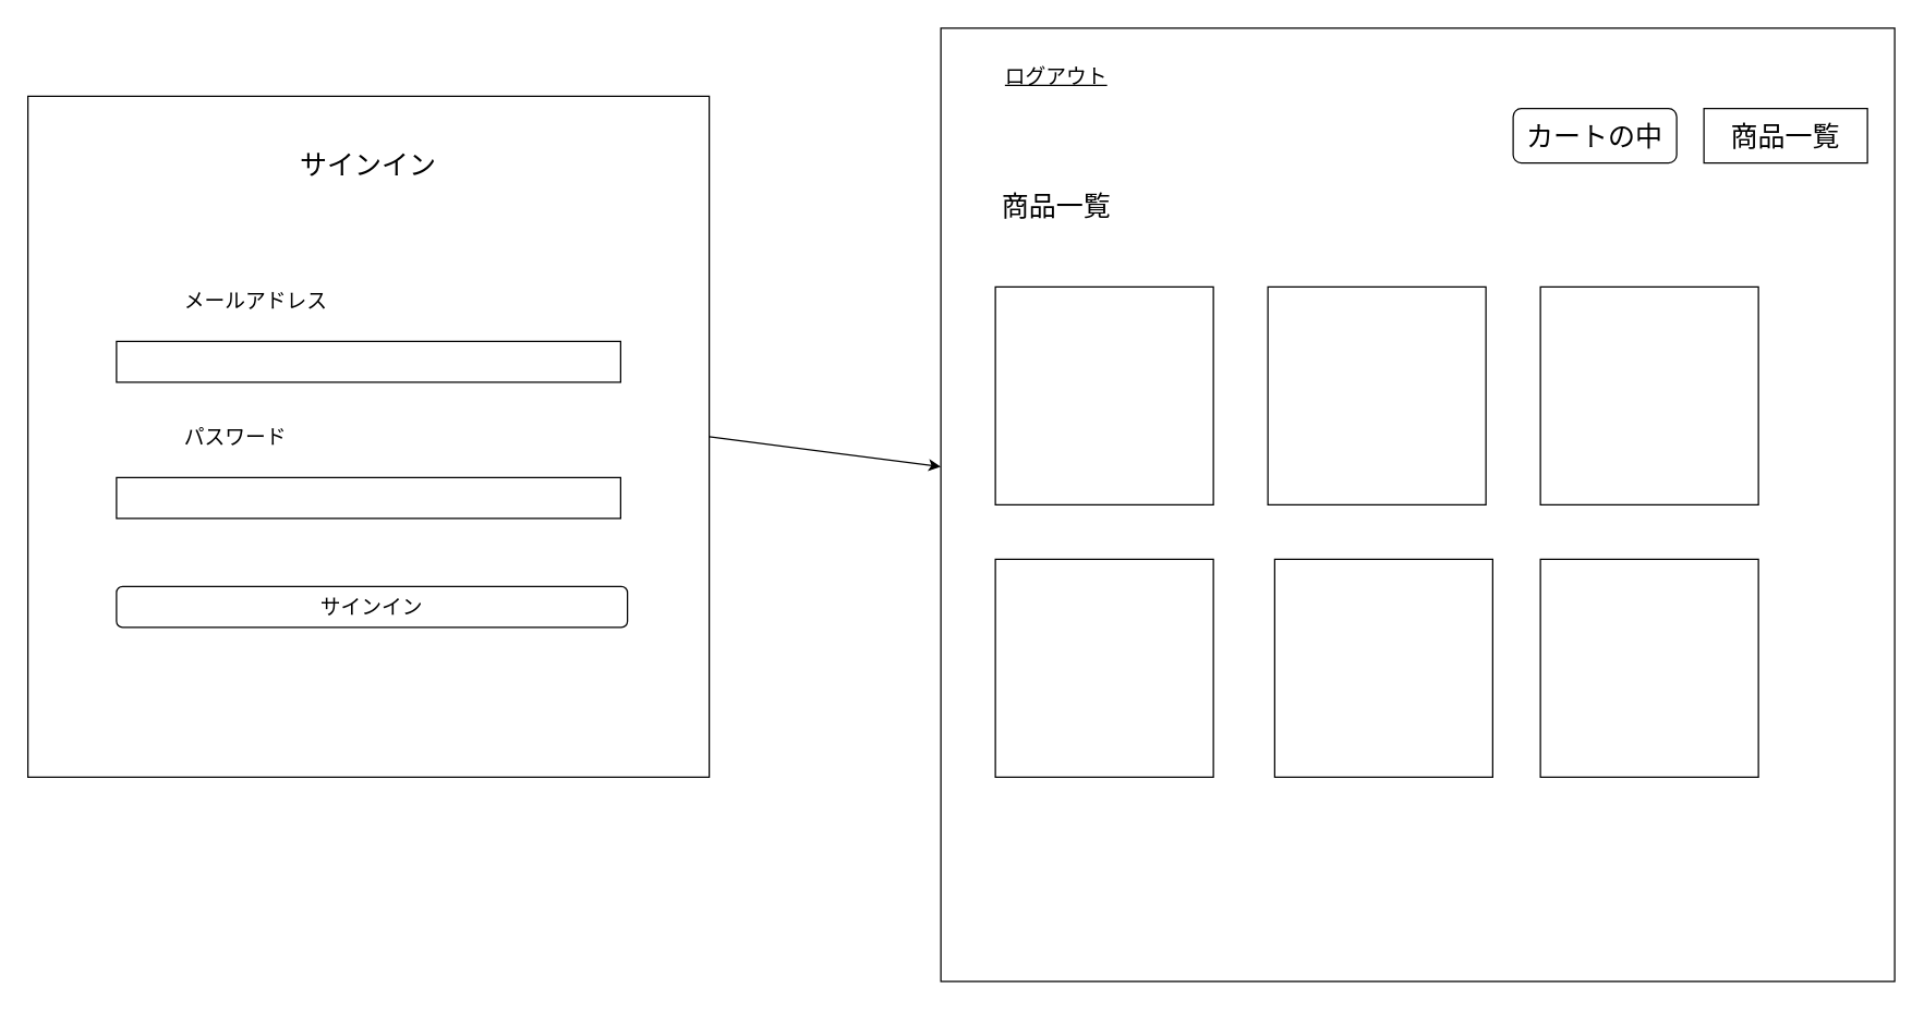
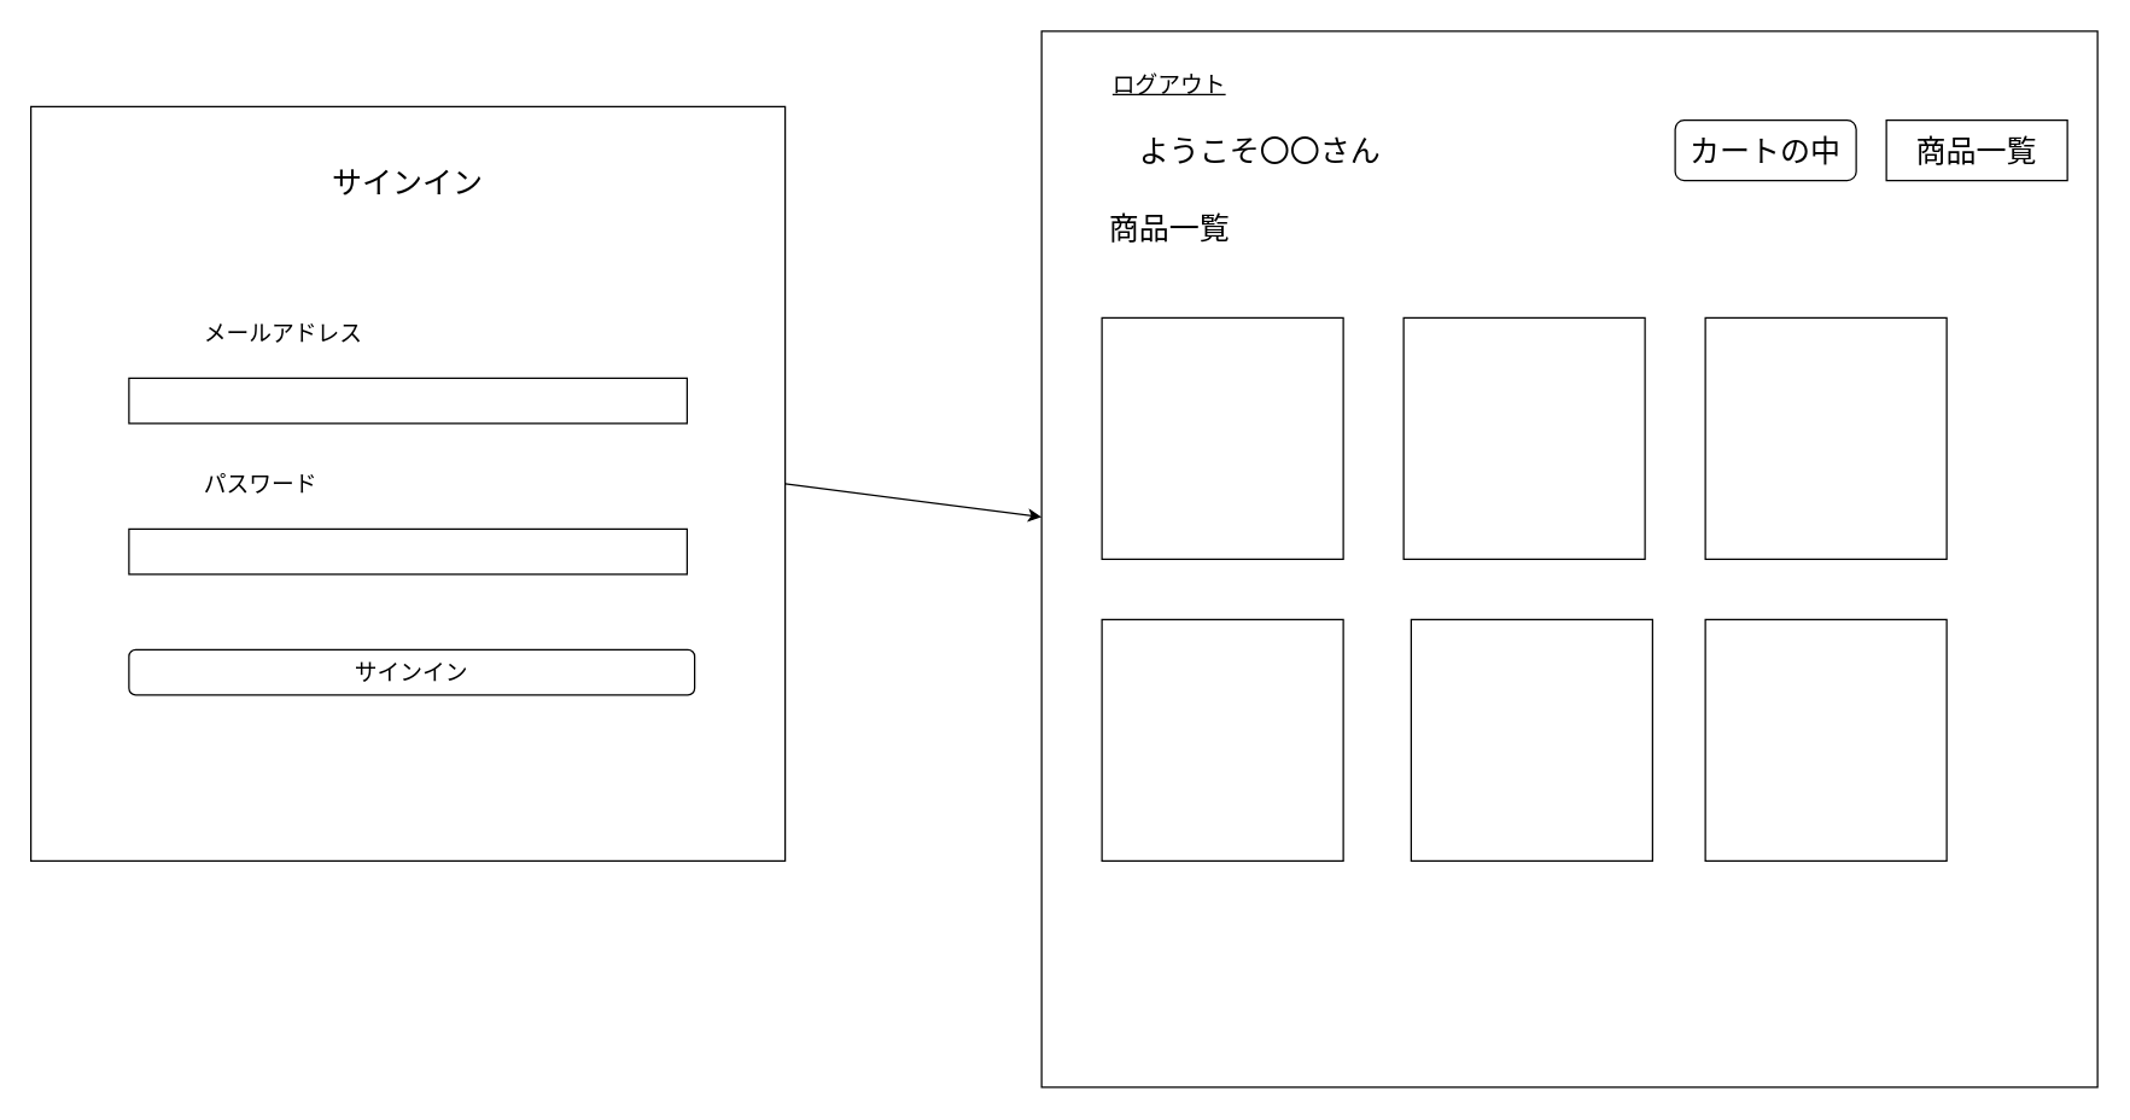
  <mxCell id="0" />
  <mxCell id="1" parent="0" />
  <mxCell id="2" value="" style="whiteSpace=wrap;html=1;aspect=fixed;" vertex="1" parent="1"><mxGeometry x="20" y="70" width="500" height="500" as="geometry" /></mxCell>
  <mxCell id="3" value="サインイン" style="text;html=1;strokeColor=none;fillColor=none;align=center;verticalAlign=middle;whiteSpace=wrap;rounded=0;fontSize=20;" vertex="1" parent="1"><mxGeometry x="180" y="110" width="180" height="20" as="geometry" /></mxCell>
  <mxCell id="4" value="" style="rounded=0;whiteSpace=wrap;html=1;fontSize=20;" vertex="1" parent="1"><mxGeometry x="85" y="250" width="370" height="30" as="geometry" /></mxCell>
  <mxCell id="5" value="メールアドレス" style="text;html=1;strokeColor=none;fillColor=none;align=center;verticalAlign=middle;whiteSpace=wrap;rounded=0;fontSize=15;labelPosition=center;verticalLabelPosition=middle;" vertex="1" parent="1"><mxGeometry x="130" y="210" width="115" height="20" as="geometry" /></mxCell>
  <mxCell id="6" value="" style="rounded=0;whiteSpace=wrap;html=1;fontSize=20;" vertex="1" parent="1"><mxGeometry x="85" y="350" width="370" height="30" as="geometry" /></mxCell>
  <mxCell id="7" value="パスワード" style="text;html=1;strokeColor=none;fillColor=none;align=center;verticalAlign=middle;whiteSpace=wrap;rounded=0;fontSize=15;labelPosition=center;verticalLabelPosition=middle;" vertex="1" parent="1"><mxGeometry x="130" y="310" width="85" height="20" as="geometry" /></mxCell>
  <mxCell id="8" value="サインイン" style="rounded=1;whiteSpace=wrap;html=1;fontSize=15;" vertex="1" parent="1"><mxGeometry x="85" y="430" width="375" height="30" as="geometry" /></mxCell>
  <mxCell id="9" value="" style="whiteSpace=wrap;html=1;aspect=fixed;fontSize=15;" vertex="1" parent="1"><mxGeometry x="690" y="20" width="700" height="700" as="geometry" /></mxCell>
  <mxCell id="10" value="商品一覧" style="text;html=1;strokeColor=none;fillColor=none;align=center;verticalAlign=middle;whiteSpace=wrap;rounded=0;fontSize=20;" vertex="1" parent="1"><mxGeometry x="730" y="140" width="90" height="20" as="geometry" /></mxCell>
  <mxCell id="11" value="" style="whiteSpace=wrap;html=1;aspect=fixed;fontSize=20;" vertex="1" parent="1"><mxGeometry x="730" y="210" width="160" height="160" as="geometry" /></mxCell>
  <mxCell id="12" value="" style="whiteSpace=wrap;html=1;aspect=fixed;fontSize=20;" vertex="1" parent="1"><mxGeometry x="930" y="210" width="160" height="160" as="geometry" /></mxCell>
  <mxCell id="13" value="" style="whiteSpace=wrap;html=1;aspect=fixed;fontSize=20;" vertex="1" parent="1"><mxGeometry x="1130" y="210" width="160" height="160" as="geometry" /></mxCell>
  <mxCell id="14" value="" style="whiteSpace=wrap;html=1;aspect=fixed;fontSize=20;" vertex="1" parent="1"><mxGeometry x="730" y="410" width="160" height="160" as="geometry" /></mxCell>
  <mxCell id="15" value="" style="whiteSpace=wrap;html=1;aspect=fixed;fontSize=20;" vertex="1" parent="1"><mxGeometry x="935" y="410" width="160" height="160" as="geometry" /></mxCell>
  <mxCell id="16" value="" style="whiteSpace=wrap;html=1;aspect=fixed;fontSize=20;" vertex="1" parent="1"><mxGeometry x="1130" y="410" width="160" height="160" as="geometry" /></mxCell>
  <mxCell id="17" value="カートの中" style="whiteSpace=wrap;html=1;fontSize=20;rounded=1;" vertex="1" parent="1"><mxGeometry x="1110" y="79" width="120" height="40" as="geometry" /></mxCell>
  <mxCell id="18" value="商品一覧" style="rounded=0;whiteSpace=wrap;html=1;fontSize=20;" vertex="1" parent="1"><mxGeometry x="1250" y="79" width="120" height="40" as="geometry" /></mxCell>
+ <mxCell id="19" value="ようこそ〇〇さん" style="text;html=1;strokeColor=none;fillColor=none;align=center;verticalAlign=middle;whiteSpace=wrap;rounded=0;fontSize=20;" vertex="1" parent="1"><mxGeometry x="720" y="89" width="230" height="20" as="geometry" /></mxCell>
  <mxCell id="20" value="ログアウト" style="text;html=1;strokeColor=none;fillColor=none;align=center;verticalAlign=middle;whiteSpace=wrap;rounded=0;fontSize=15;fontStyle=4" vertex="1" parent="1"><mxGeometry x="715" y="45" width="120" height="20" as="geometry" /></mxCell>
  <mxCell id="21" value="" style="endArrow=classic;html=1;fontSize=15;exitX=1;exitY=0.5;exitDx=0;exitDy=0;entryX=0;entryY=0.46;entryDx=0;entryDy=0;entryPerimeter=0;" edge="1" parent="1" source="2" target="9"><mxGeometry width="50" height="50" relative="1" as="geometry"><mxPoint x="870" y="440" as="sourcePoint" /><mxPoint x="920" y="390" as="targetPoint" /></mxGeometry></mxCell>
